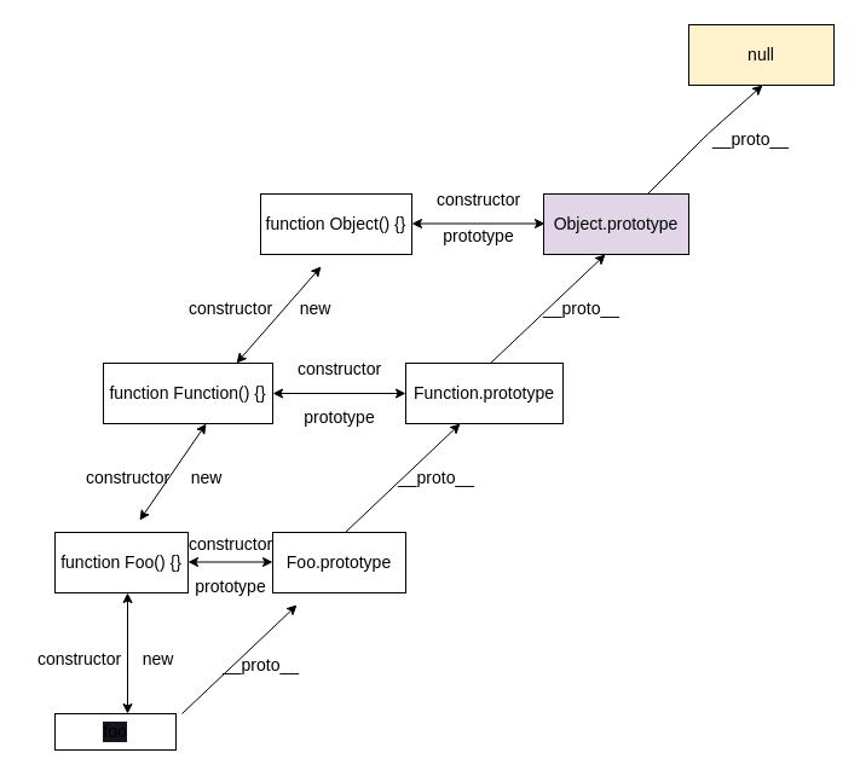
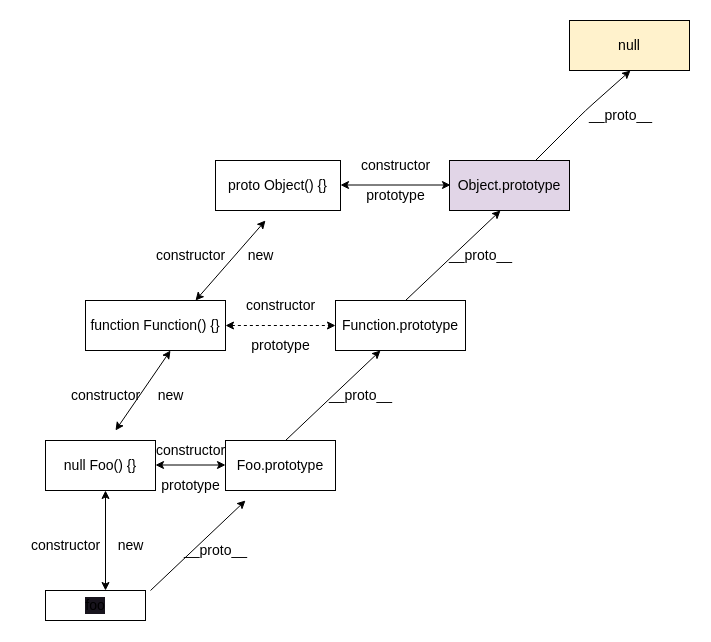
  <mxCell id="0" />
  <mxCell id="1" parent="0" />
- <mxCell id="2" value="function Foo() {}" style="rounded=0;whiteSpace=wrap;html=1;fontSize=14;" parent="1" vertex="1"><mxGeometry x="45" y="440" width="110" height="50" as="geometry" /></mxCell>
+ <mxCell id="2" value="null Foo() {}" style="rounded=0;whiteSpace=wrap;html=1;fontSize=14;" parent="1" vertex="1"><mxGeometry x="45" y="440" width="110" height="50" as="geometry" /></mxCell>
  <mxCell id="3" value="foo" style="whiteSpace=wrap;html=1;labelBackgroundColor=#18141D;fontSize=14;" parent="1" vertex="1"><mxGeometry x="45" y="590" width="100" height="30" as="geometry" /></mxCell>
  <mxCell id="4" value="" style="endArrow=classic;html=1;fontSize=14;" parent="1" edge="1"><mxGeometry width="50" height="50" relative="1" as="geometry"><mxPoint x="150" y="590" as="sourcePoint" /><mxPoint x="245" y="500" as="targetPoint" /></mxGeometry></mxCell>
  <mxCell id="5" value="__proto__" style="text;html=1;align=center;verticalAlign=middle;resizable=0;points=[];autosize=1;strokeColor=none;fillColor=none;fontSize=14;" parent="1" vertex="1"><mxGeometry x="170" y="535" width="90" height="30" as="geometry" /></mxCell>
  <mxCell id="6" value="Foo.prototype" style="rounded=0;whiteSpace=wrap;html=1;fontSize=14;" parent="1" vertex="1"><mxGeometry x="225" y="440" width="110" height="50" as="geometry" /></mxCell>
  <mxCell id="7" value="" style="endArrow=classic;startArrow=classic;html=1;fontSize=14;" edge="1" parent="1"><mxGeometry width="50" height="50" relative="1" as="geometry"><mxPoint x="155" y="464.5" as="sourcePoint" /><mxPoint x="225" y="464.5" as="targetPoint" /></mxGeometry></mxCell>
  <mxCell id="8" value="prototype" style="text;html=1;align=center;verticalAlign=middle;resizable=0;points=[];autosize=1;strokeColor=none;fillColor=none;fontSize=14;" vertex="1" parent="1"><mxGeometry x="150" y="470" width="80" height="30" as="geometry" /></mxCell>
  <mxCell id="9" value="constructor" style="text;html=1;align=center;verticalAlign=middle;resizable=0;points=[];autosize=1;strokeColor=none;fillColor=none;fontSize=14;" vertex="1" parent="1"><mxGeometry x="145" y="435" width="90" height="30" as="geometry" /></mxCell>
  <mxCell id="10" value="" style="endArrow=classic;startArrow=classic;html=1;fontSize=14;" edge="1" parent="1"><mxGeometry width="50" height="50" relative="1" as="geometry"><mxPoint x="105" y="590" as="sourcePoint" /><mxPoint x="105" y="490" as="targetPoint" /></mxGeometry></mxCell>
  <mxCell id="11" value="constructor" style="text;html=1;align=center;verticalAlign=middle;resizable=0;points=[];autosize=1;strokeColor=none;fillColor=none;fontSize=14;" vertex="1" parent="1"><mxGeometry x="20" y="530" width="90" height="30" as="geometry" /></mxCell>
  <mxCell id="12" value="" style="endArrow=classic;html=1;fontSize=14;" edge="1" parent="1"><mxGeometry width="50" height="50" relative="1" as="geometry"><mxPoint x="285" y="440" as="sourcePoint" /><mxPoint x="380" y="350" as="targetPoint" /></mxGeometry></mxCell>
  <mxCell id="13" value="Function.prototype" style="rounded=0;whiteSpace=wrap;html=1;fontSize=14;" vertex="1" parent="1"><mxGeometry x="335" y="300" width="130" height="50" as="geometry" /></mxCell>
  <mxCell id="14" value="__proto__" style="text;html=1;align=center;verticalAlign=middle;resizable=0;points=[];autosize=1;strokeColor=none;fillColor=none;fontSize=14;" vertex="1" parent="1"><mxGeometry x="315" y="380" width="90" height="30" as="geometry" /></mxCell>
  <mxCell id="15" value="" style="endArrow=classic;html=1;fontSize=14;" edge="1" parent="1"><mxGeometry width="50" height="50" relative="1" as="geometry"><mxPoint x="405" y="300" as="sourcePoint" /><mxPoint x="500" y="210" as="targetPoint" /></mxGeometry></mxCell>
  <mxCell id="16" value="Object.prototype" style="rounded=0;whiteSpace=wrap;html=1;fontSize=14;fillColor=#e1d5e7;" vertex="1" parent="1"><mxGeometry x="449" y="160" width="120" height="50" as="geometry" /></mxCell>
  <mxCell id="17" value="__proto__" style="text;html=1;align=center;verticalAlign=middle;resizable=0;points=[];autosize=1;strokeColor=none;fillColor=none;fontSize=14;" vertex="1" parent="1"><mxGeometry x="435" y="240" width="90" height="30" as="geometry" /></mxCell>
  <mxCell id="18" value="" style="endArrow=classic;html=1;fontSize=14;" edge="1" parent="1"><mxGeometry width="50" height="50" relative="1" as="geometry"><mxPoint x="535" y="160" as="sourcePoint" /><mxPoint x="630" y="70" as="targetPoint" /><Array as="points"><mxPoint x="585" y="110" /></Array></mxGeometry></mxCell>
  <mxCell id="19" value="null" style="rounded=0;whiteSpace=wrap;html=1;fontSize=14;fillColor=#fff2cc;" vertex="1" parent="1"><mxGeometry x="569" y="20" width="120" height="50" as="geometry" /></mxCell>
  <mxCell id="20" value="__proto__" style="text;html=1;align=center;verticalAlign=middle;resizable=0;points=[];autosize=1;strokeColor=none;fillColor=none;fontSize=14;" vertex="1" parent="1"><mxGeometry x="575" y="100" width="90" height="30" as="geometry" /></mxCell>
  <mxCell id="21" value="function Function() {}" style="rounded=0;whiteSpace=wrap;html=1;fontSize=14;" vertex="1" parent="1"><mxGeometry x="85" y="300" width="140" height="50" as="geometry" /></mxCell>
- <mxCell id="22" value="" style="endArrow=classic;startArrow=classic;html=1;fontSize=14;entryX=0;entryY=0.5;entryDx=0;entryDy=0;exitX=1;exitY=0.5;exitDx=0;exitDy=0;" edge="1" parent="1" source="21" target="13"><mxGeometry width="50" height="50" relative="1" as="geometry"><mxPoint x="230" y="325" as="sourcePoint" /><mxPoint x="330" y="325" as="targetPoint" /></mxGeometry></mxCell>
+ <mxCell id="22" value="" style="endArrow=classic;startArrow=classic;html=1;fontSize=14;entryX=0;entryY=0.5;entryDx=0;entryDy=0;exitX=1;exitY=0.5;exitDx=0;exitDy=0;dashed=1;" edge="1" parent="1" source="21" target="13"><mxGeometry width="50" height="50" relative="1" as="geometry"><mxPoint x="230" y="325" as="sourcePoint" /><mxPoint x="330" y="325" as="targetPoint" /></mxGeometry></mxCell>
  <mxCell id="23" value="prototype" style="text;html=1;align=center;verticalAlign=middle;resizable=0;points=[];autosize=1;strokeColor=none;fillColor=none;fontSize=14;" vertex="1" parent="1"><mxGeometry x="240" y="330" width="80" height="30" as="geometry" /></mxCell>
  <mxCell id="24" value="constructor" style="text;html=1;align=center;verticalAlign=middle;resizable=0;points=[];autosize=1;strokeColor=none;fillColor=none;fontSize=14;" vertex="1" parent="1"><mxGeometry x="235" y="290" width="90" height="30" as="geometry" /></mxCell>
  <mxCell id="25" value="" style="endArrow=classic;startArrow=classic;html=1;fontSize=14;" edge="1" parent="1"><mxGeometry width="50" height="50" relative="1" as="geometry"><mxPoint x="115" y="430" as="sourcePoint" /><mxPoint x="170" y="350" as="targetPoint" /></mxGeometry></mxCell>
  <mxCell id="26" value="new" style="text;html=1;align=center;verticalAlign=middle;resizable=0;points=[];autosize=1;strokeColor=none;fillColor=none;fontSize=14;" vertex="1" parent="1"><mxGeometry x="145" y="380" width="50" height="30" as="geometry" /></mxCell>
  <mxCell id="27" value="constructor" style="text;html=1;align=center;verticalAlign=middle;resizable=0;points=[];autosize=1;strokeColor=none;fillColor=none;fontSize=14;" vertex="1" parent="1"><mxGeometry x="60" y="380" width="90" height="30" as="geometry" /></mxCell>
- <mxCell id="28" value="function Object() {}" style="rounded=0;whiteSpace=wrap;html=1;fontSize=14;" vertex="1" parent="1"><mxGeometry x="215" y="160" width="125" height="50" as="geometry" /></mxCell>
+ <mxCell id="28" value="proto Object() {}" style="rounded=0;whiteSpace=wrap;html=1;fontSize=14;" vertex="1" parent="1"><mxGeometry x="215" y="160" width="125" height="50" as="geometry" /></mxCell>
  <mxCell id="29" value="" style="endArrow=classic;startArrow=classic;html=1;fontSize=14;entryX=0;entryY=0.5;entryDx=0;entryDy=0;exitX=1;exitY=0.5;exitDx=0;exitDy=0;" edge="1" parent="1"><mxGeometry width="50" height="50" relative="1" as="geometry"><mxPoint x="340" y="184.5" as="sourcePoint" /><mxPoint x="450" y="184.5" as="targetPoint" /></mxGeometry></mxCell>
  <mxCell id="30" value="prototype" style="text;html=1;align=center;verticalAlign=middle;resizable=0;points=[];autosize=1;strokeColor=none;fillColor=none;fontSize=14;" vertex="1" parent="1"><mxGeometry x="355" y="180" width="80" height="30" as="geometry" /></mxCell>
  <mxCell id="31" value="constructor" style="text;html=1;align=center;verticalAlign=middle;resizable=0;points=[];autosize=1;strokeColor=none;fillColor=none;fontSize=14;" vertex="1" parent="1"><mxGeometry x="350" y="150" width="90" height="30" as="geometry" /></mxCell>
  <mxCell id="32" value="" style="endArrow=classic;startArrow=classic;html=1;fontSize=14;" edge="1" parent="1"><mxGeometry width="50" height="50" relative="1" as="geometry"><mxPoint x="195" y="300" as="sourcePoint" /><mxPoint x="265" y="220" as="targetPoint" /></mxGeometry></mxCell>
  <mxCell id="33" value="new" style="text;html=1;align=center;verticalAlign=middle;resizable=0;points=[];autosize=1;strokeColor=none;fillColor=none;fontSize=14;" vertex="1" parent="1"><mxGeometry x="235" y="240" width="50" height="30" as="geometry" /></mxCell>
  <mxCell id="34" value="constructor" style="text;html=1;align=center;verticalAlign=middle;resizable=0;points=[];autosize=1;strokeColor=none;fillColor=none;fontSize=14;" vertex="1" parent="1"><mxGeometry x="145" y="240" width="90" height="30" as="geometry" /></mxCell>
  <mxCell id="35" value="new" style="text;html=1;align=center;verticalAlign=middle;resizable=0;points=[];autosize=1;strokeColor=none;fillColor=none;fontSize=14;" vertex="1" parent="1"><mxGeometry x="105" y="530" width="50" height="30" as="geometry" /></mxCell>
